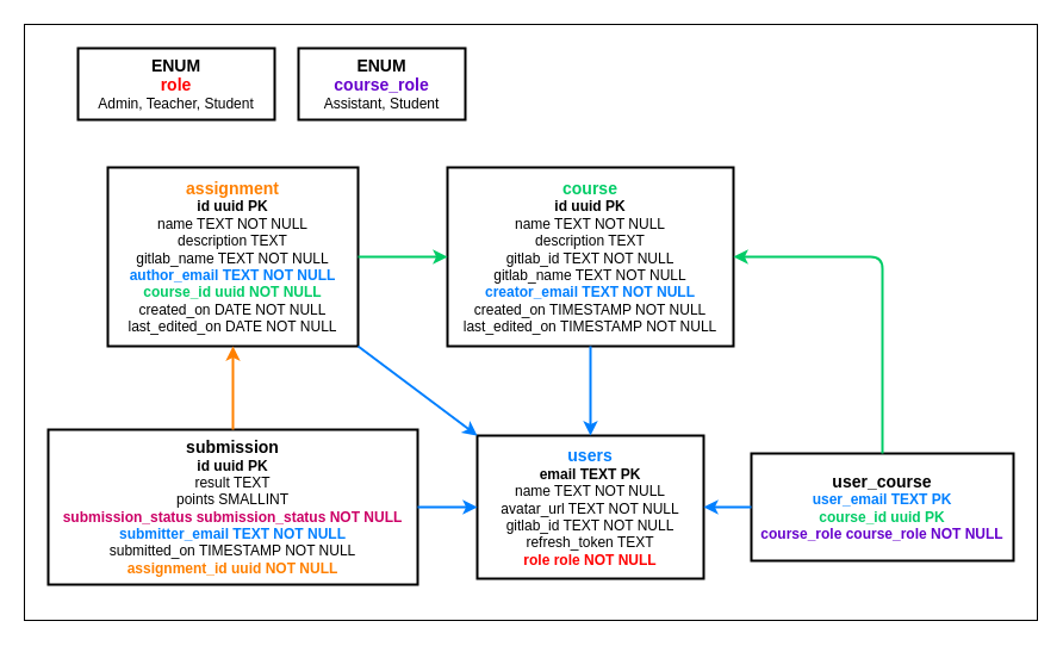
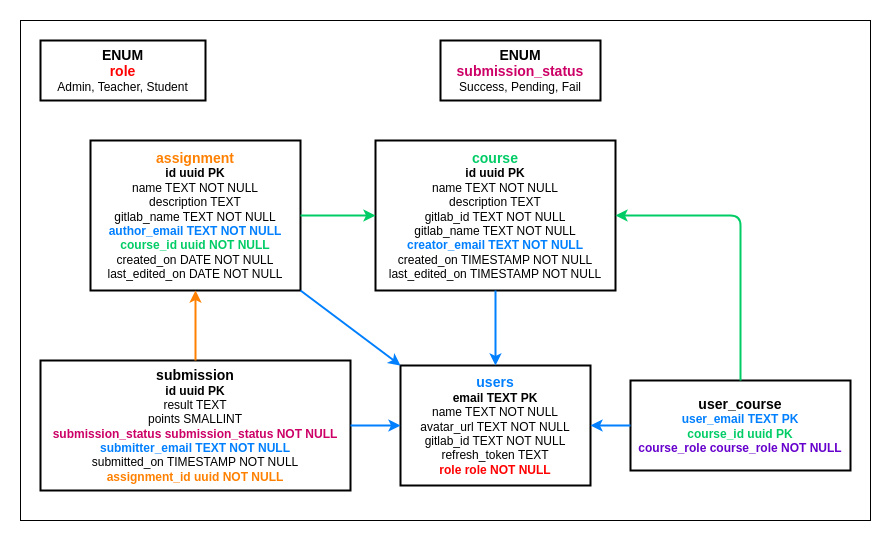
  <mxCell id="0" />
  <mxCell id="1" parent="0" />
  <mxCell id="2" value="" style="rounded=0;whiteSpace=wrap;html=1;fillColor=#FFFFFF;" parent="1" vertex="1"><mxGeometry width="850" height="500" as="geometry" x="20" y="20" /></mxCell>
- <mxCell id="3" value="&lt;b&gt;&lt;font style=&quot;font-size: 14px&quot;&gt;ENUM&lt;br&gt;&lt;font color=&quot;#ff0000&quot;&gt;role&lt;/font&gt;&lt;/font&gt;&lt;/b&gt;&lt;br&gt;Admin, Teacher, Student" style="rounded=0;whiteSpace=wrap;html=1;fillColor=#FFFFFF;fontColor=#000000;strokeColor=#000000;strokeWidth=2;" parent="1" vertex="1"><mxGeometry x="65" y="40" width="165" height="60" as="geometry" /></mxCell>
- <mxCell id="4" value="&lt;b style=&quot;font-size: 14px&quot;&gt;ENUM&lt;br&gt;&lt;font color=&quot;#6600cc&quot;&gt;course_role&lt;br&gt;&lt;/font&gt;&lt;/b&gt;Assistant, Student" style="rounded=0;whiteSpace=wrap;html=1;fillColor=#FFFFFF;fontColor=#000000;strokeColor=#000000;strokeWidth=2;" parent="1" vertex="1"><mxGeometry x="250" y="40" width="140" height="60" as="geometry" /></mxCell>
+ <mxCell id="3" value="&lt;b&gt;&lt;font style=&quot;font-size: 14px&quot;&gt;ENUM&lt;br&gt;&lt;font color=&quot;#ff0000&quot;&gt;role&lt;/font&gt;&lt;/font&gt;&lt;/b&gt;&lt;br&gt;Admin, Teacher, Student" style="rounded=0;whiteSpace=wrap;html=1;fillColor=#FFFFFF;fontColor=#000000;strokeColor=#000000;strokeWidth=2;" parent="1" vertex="1"><mxGeometry x="40" y="40" width="165" height="60" as="geometry" /></mxCell>
+ <mxCell id="5" value="&lt;b&gt;&lt;font style=&quot;font-size: 14px&quot;&gt;ENUM&lt;br&gt;&lt;font color=&quot;#cc0066&quot;&gt;submission_status&lt;br&gt;&lt;/font&gt;&lt;/font&gt;&lt;/b&gt;Success, Pending, Fail" style="rounded=0;whiteSpace=wrap;html=1;fillColor=#FFFFFF;fontColor=#000000;strokeColor=#000000;strokeWidth=2;" parent="1" vertex="1"><mxGeometry x="440" y="40" width="160" height="60" as="geometry" /></mxCell>
  <mxCell id="6" value="&lt;font color=&quot;#007fff&quot;&gt;&lt;b&gt;&lt;font style=&quot;font-size: 14px&quot;&gt;users&lt;/font&gt;&lt;/b&gt;&lt;br&gt;&lt;/font&gt;&lt;b&gt;email TEXT PK&lt;/b&gt;&lt;br&gt;name TEXT NOT NULL&lt;br&gt;avatar_url TEXT NOT NULL&lt;br&gt;gitlab_id TEXT NOT NULL&lt;br&gt;refresh_token TEXT&lt;br&gt;&lt;font color=&quot;#ff0000&quot;&gt;&lt;b&gt;role role NOT NULL&lt;/b&gt;&lt;/font&gt;" style="rounded=0;whiteSpace=wrap;html=1;fillColor=#FFFFFF;fontColor=#000000;strokeColor=#000000;strokeWidth=2;" parent="1" vertex="1"><mxGeometry x="400" y="365" width="190" height="120" as="geometry" /></mxCell>
  <mxCell id="7" value="&lt;b&gt;&lt;font color=&quot;#00cc66&quot;&gt;&lt;font style=&quot;font-size: 14px&quot;&gt;course&lt;/font&gt;&lt;br&gt;&lt;/font&gt;id uuid PK&lt;/b&gt;&lt;br&gt;name TEXT NOT NULL&lt;br&gt;description TEXT&lt;br&gt;gitlab_id TEXT NOT NULL&lt;br&gt;gitlab_name TEXT NOT NULL&lt;br&gt;&lt;b&gt;&lt;font color=&quot;#007fff&quot;&gt;creator_email TEXT NOT NULL&lt;/font&gt;&lt;/b&gt;&lt;br&gt;created_on TIMESTAMP NOT NULL&lt;br&gt;last_edited_on TIMESTAMP NOT NULL" style="rounded=0;whiteSpace=wrap;html=1;fillColor=#FFFFFF;fontColor=#000000;strokeWidth=2;strokeColor=#000000;" parent="1" vertex="1"><mxGeometry x="375" y="140" width="240" height="150" as="geometry" /></mxCell>
  <mxCell id="8" value="&lt;b style=&quot;font-size: 14px&quot;&gt;&lt;font color=&quot;#ff8000&quot;&gt;assignment&lt;br&gt;&lt;/font&gt;&lt;/b&gt;&lt;b&gt;id uuid PK&lt;/b&gt;&lt;br&gt;name TEXT NOT NULL&lt;br&gt;description TEXT&lt;br&gt;gitlab_name TEXT NOT NULL&lt;br&gt;&lt;b&gt;&lt;font color=&quot;#007fff&quot;&gt;author_email TEXT NOT NULL&lt;br&gt;&lt;/font&gt;&lt;font color=&quot;#00cc66&quot;&gt;course_id uuid NOT NULL&lt;/font&gt;&lt;/b&gt;&lt;br&gt;created_on DATE NOT NULL&lt;br&gt;last_edited_on DATE NOT NULL" style="rounded=0;whiteSpace=wrap;html=1;fillColor=#FFFFFF;fontColor=#000000;strokeWidth=2;strokeColor=#000000;" parent="1" vertex="1"><mxGeometry x="90" y="140" width="210" height="150" as="geometry" /></mxCell>
  <mxCell id="9" value="&lt;b&gt;&lt;font style=&quot;font-size: 14px&quot;&gt;submission&lt;/font&gt;&lt;br&gt;id uuid PK&lt;br&gt;&lt;/b&gt;result TEXT&lt;br&gt;points SMALLINT&lt;br&gt;&lt;b&gt;&lt;font color=&quot;#cc0066&quot;&gt;submission_status&amp;nbsp;&lt;/font&gt;&lt;/b&gt;&lt;b&gt;&lt;font color=&quot;#cc0066&quot;&gt;submission_status&amp;nbsp;&lt;/font&gt;&lt;/b&gt;&lt;font color=&quot;#cc0066&quot; style=&quot;font-weight: bold&quot;&gt;NOT NULL&lt;br&gt;&lt;/font&gt;&lt;font color=&quot;#007fff&quot; style=&quot;font-weight: bold&quot;&gt;submitter_email TEXT NOT NULL&lt;/font&gt;&lt;br&gt;submitted_on TIMESTAMP NOT NULL&lt;br&gt;&lt;font color=&quot;#ff8000&quot; style=&quot;font-weight: bold&quot;&gt;assignment_id uuid NOT NULL&lt;/font&gt;" style="rounded=0;whiteSpace=wrap;html=1;fillColor=#FFFFFF;fontColor=#000000;strokeColor=#000000;strokeWidth=2;" parent="1" vertex="1"><mxGeometry x="40" y="360" width="310" height="130" as="geometry" /></mxCell>
  <mxCell id="10" value="&lt;b style=&quot;font-size: 14px&quot;&gt;user_course&lt;br&gt;&lt;/b&gt;&lt;font color=&quot;#007fff&quot; style=&quot;font-weight: bold&quot;&gt;user_email TEXT PK&lt;br&gt;&lt;/font&gt;&lt;b&gt;&lt;font color=&quot;#00cc66&quot;&gt;course_id uuid PK&lt;br&gt;&lt;/font&gt;&lt;font color=&quot;#6600cc&quot;&gt;course_role course_role NOT NULL&lt;/font&gt;&lt;/b&gt;" style="rounded=0;whiteSpace=wrap;html=1;fillColor=#FFFFFF;fontColor=#000000;strokeColor=#000000;strokeWidth=2;" parent="1" vertex="1"><mxGeometry x="630" y="380" width="220" height="90" as="geometry" /></mxCell>
  <mxCell id="11" value="" style="endArrow=classic;html=1;fontColor=#FF0000;exitX=0.5;exitY=1;exitDx=0;exitDy=0;entryX=0.5;entryY=0;entryDx=0;entryDy=0;strokeColor=#007FFF;strokeWidth=2;" parent="1" source="7" target="6" edge="1"><mxGeometry width="50" height="50" relative="1" as="geometry"><mxPoint x="695" y="565" as="sourcePoint" /><mxPoint x="695" y="615" as="targetPoint" /></mxGeometry></mxCell>
  <mxCell id="12" value="" style="endArrow=classic;html=1;fontColor=#FF0000;exitX=1;exitY=1;exitDx=0;exitDy=0;entryX=0;entryY=0;entryDx=0;entryDy=0;strokeColor=#007FFF;strokeWidth=2;" parent="1" source="8" target="6" edge="1"><mxGeometry width="50" height="50" relative="1" as="geometry"><mxPoint x="500" y="275" as="sourcePoint" /><mxPoint x="500" y="335" as="targetPoint" /></mxGeometry></mxCell>
  <mxCell id="13" value="" style="endArrow=classic;html=1;fontColor=#FF0000;exitX=1;exitY=0.5;exitDx=0;exitDy=0;entryX=0;entryY=0.5;entryDx=0;entryDy=0;strokeColor=#00CC66;strokeWidth=2;" parent="1" source="8" target="7" edge="1"><mxGeometry width="50" height="50" relative="1" as="geometry"><mxPoint x="590" y="55" as="sourcePoint" /><mxPoint x="735" y="275" as="targetPoint" /></mxGeometry></mxCell>
  <mxCell id="14" value="" style="endArrow=classic;html=1;fontColor=#FF0000;exitX=0.5;exitY=0;exitDx=0;exitDy=0;entryX=0.5;entryY=1;entryDx=0;entryDy=0;strokeColor=#FF8000;strokeWidth=2;" parent="1" source="9" target="8" edge="1"><mxGeometry width="50" height="50" relative="1" as="geometry"><mxPoint x="420" y="195" as="sourcePoint" /><mxPoint x="565" y="415" as="targetPoint" /></mxGeometry></mxCell>
  <mxCell id="15" value="" style="endArrow=classic;html=1;fontColor=#FF0000;exitX=1;exitY=0.5;exitDx=0;exitDy=0;entryX=0;entryY=0.5;entryDx=0;entryDy=0;strokeColor=#007FFF;strokeWidth=2;" parent="1" source="9" target="6" edge="1"><mxGeometry width="50" height="50" relative="1" as="geometry"><mxPoint x="419" y="195" as="sourcePoint" /><mxPoint x="564" y="415" as="targetPoint" /></mxGeometry></mxCell>
  <mxCell id="16" value="" style="endArrow=classic;html=1;fontColor=#FF0000;exitX=0;exitY=0.5;exitDx=0;exitDy=0;entryX=1;entryY=0.5;entryDx=0;entryDy=0;strokeColor=#007FFF;strokeWidth=2;" parent="1" source="10" target="6" edge="1"><mxGeometry width="50" height="50" relative="1" as="geometry"><mxPoint x="485" y="190" as="sourcePoint" /><mxPoint x="485" y="275" as="targetPoint" /></mxGeometry></mxCell>
  <mxCell id="17" value="" style="endArrow=classic;html=1;fontColor=#FF0000;exitX=0.5;exitY=0;exitDx=0;exitDy=0;entryX=1;entryY=0.5;entryDx=0;entryDy=0;strokeColor=#00CC66;strokeWidth=2;" parent="1" source="10" target="7" edge="1"><mxGeometry width="50" height="50" relative="1" as="geometry"><mxPoint x="610" y="160" as="sourcePoint" /><mxPoint x="705" y="160" as="targetPoint" /><Array as="points"><mxPoint x="740" y="215" /></Array></mxGeometry></mxCell>
